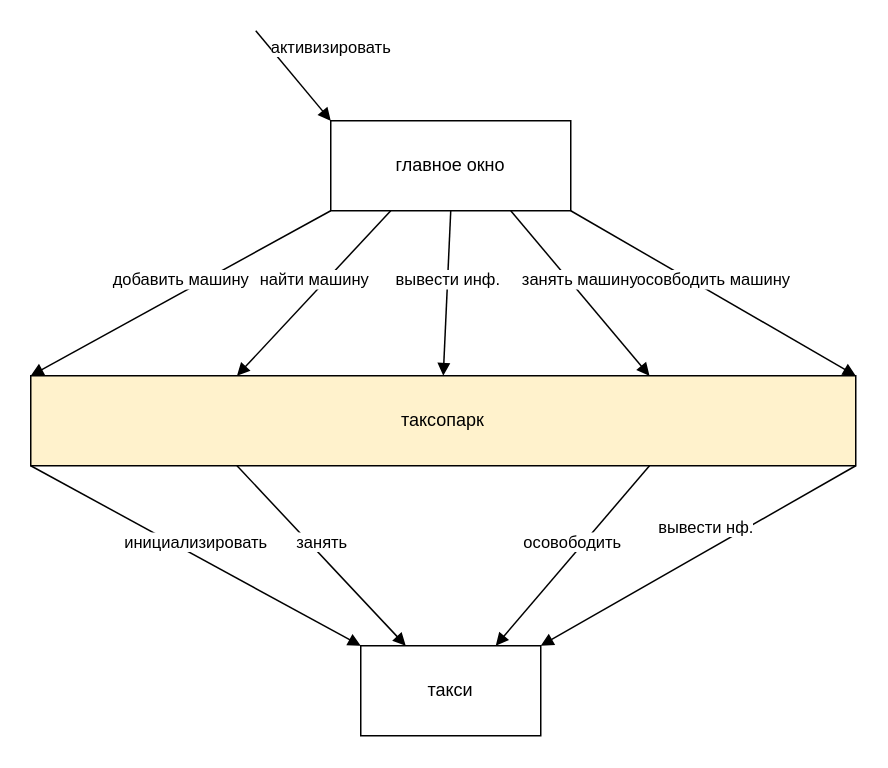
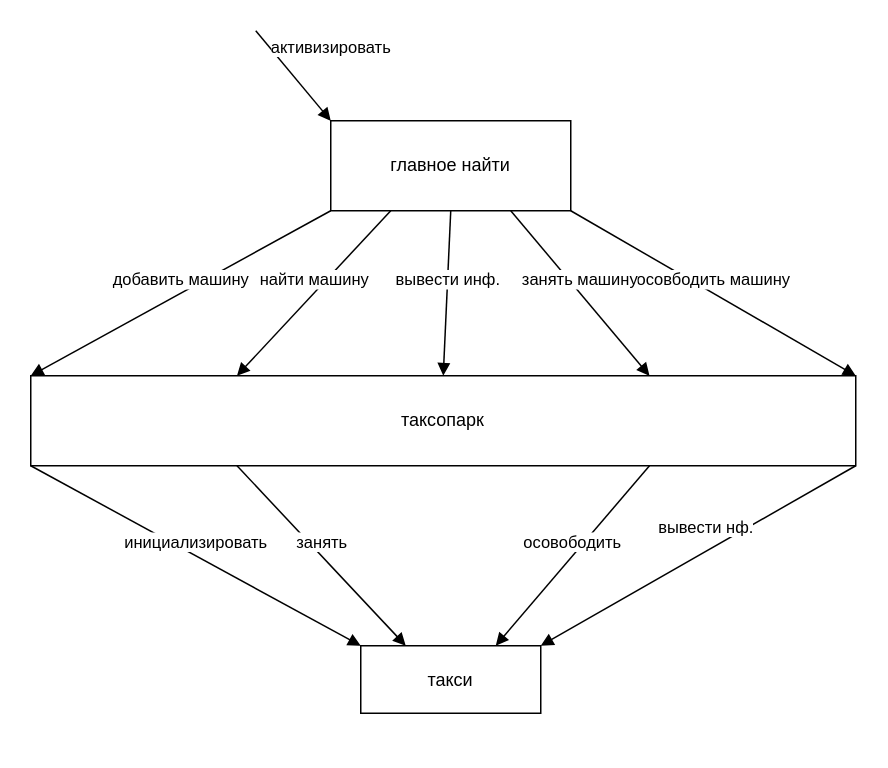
  <mxCell id="0" />
  <mxCell id="1" parent="0" />
- <mxCell id="2" value="главное окно" style="rounded=0;whiteSpace=wrap;html=1;" vertex="1" parent="1"><mxGeometry x="220" y="80" width="160" height="60" as="geometry" /></mxCell>
- <mxCell id="3" value="таксопарк" style="rounded=0;whiteSpace=wrap;html=1;fillColor=#fff2cc;" vertex="1" parent="1"><mxGeometry x="20" y="250" width="550" height="60" as="geometry" /></mxCell>
- <mxCell id="4" value="такси" style="rounded=0;whiteSpace=wrap;html=1;" vertex="1" parent="1"><mxGeometry x="240" y="430" width="120" height="60" as="geometry" /></mxCell>
+ <mxCell id="2" value="главное найти" style="rounded=0;whiteSpace=wrap;html=1;" vertex="1" parent="1"><mxGeometry x="220" y="80" width="160" height="60" as="geometry" /></mxCell>
+ <mxCell id="3" value="таксопарк" style="rounded=0;whiteSpace=wrap;html=1;" vertex="1" parent="1"><mxGeometry x="20" y="250" width="550" height="60" as="geometry" /></mxCell>
+ <mxCell id="4" value="такси" style="rounded=0;whiteSpace=wrap;html=1;" vertex="1" parent="1"><mxGeometry x="240" y="430" width="120" height="45" as="geometry" /></mxCell>
  <mxCell id="5" value="активизировать" style="html=1;verticalAlign=bottom;endArrow=block;entryX=0;entryY=0;entryDx=0;entryDy=0;" edge="1" parent="1" target="2"><mxGeometry x="0.213" y="26" width="80" relative="1" as="geometry"><mxPoint x="170" y="20" as="sourcePoint" /><mxPoint x="320" y="510" as="targetPoint" /><mxPoint y="1" as="offset" /></mxGeometry></mxCell>
  <mxCell id="6" value="добавить машину" style="html=1;verticalAlign=bottom;endArrow=block;exitX=0;exitY=1;exitDx=0;exitDy=0;entryX=0;entryY=0;entryDx=0;entryDy=0;" edge="1" parent="1" source="2" target="3"><mxGeometry width="80" relative="1" as="geometry"><mxPoint x="160" y="510" as="sourcePoint" /><mxPoint x="240" y="250" as="targetPoint" /></mxGeometry></mxCell>
  <mxCell id="7" value="вывести инф." style="html=1;verticalAlign=bottom;endArrow=block;exitX=0.5;exitY=1;exitDx=0;exitDy=0;entryX=0.5;entryY=0;entryDx=0;entryDy=0;" edge="1" parent="1" source="2" target="3"><mxGeometry width="80" relative="1" as="geometry"><mxPoint x="160" y="510" as="sourcePoint" /><mxPoint x="240" y="510" as="targetPoint" /></mxGeometry></mxCell>
  <mxCell id="8" value="осовбодить машину" style="html=1;verticalAlign=bottom;endArrow=block;exitX=1;exitY=1;exitDx=0;exitDy=0;entryX=1;entryY=0;entryDx=0;entryDy=0;" edge="1" parent="1" source="2" target="3"><mxGeometry width="80" relative="1" as="geometry"><mxPoint x="160" y="510" as="sourcePoint" /><mxPoint x="240" y="510" as="targetPoint" /></mxGeometry></mxCell>
  <mxCell id="9" value="найти машину" style="html=1;verticalAlign=bottom;endArrow=block;exitX=0.25;exitY=1;exitDx=0;exitDy=0;entryX=0.25;entryY=0;entryDx=0;entryDy=0;" edge="1" parent="1" source="2" target="3"><mxGeometry width="80" relative="1" as="geometry"><mxPoint x="-10" y="510" as="sourcePoint" /><mxPoint x="70" y="510" as="targetPoint" /></mxGeometry></mxCell>
  <mxCell id="10" value="занять машину" style="html=1;verticalAlign=bottom;endArrow=block;exitX=0.75;exitY=1;exitDx=0;exitDy=0;entryX=0.75;entryY=0;entryDx=0;entryDy=0;" edge="1" parent="1" source="2" target="3"><mxGeometry width="80" relative="1" as="geometry"><mxPoint x="-10" y="510" as="sourcePoint" /><mxPoint x="70" y="510" as="targetPoint" /></mxGeometry></mxCell>
  <mxCell id="11" value="инициализировать" style="html=1;verticalAlign=bottom;endArrow=block;exitX=0;exitY=1;exitDx=0;exitDy=0;entryX=0;entryY=0;entryDx=0;entryDy=0;" edge="1" parent="1" source="3" target="4"><mxGeometry width="80" relative="1" as="geometry"><mxPoint x="10" y="510" as="sourcePoint" /><mxPoint x="90" y="510" as="targetPoint" /></mxGeometry></mxCell>
  <mxCell id="12" value="вывести нф." style="html=1;verticalAlign=bottom;endArrow=block;exitX=1;exitY=1;exitDx=0;exitDy=0;entryX=1;entryY=0;entryDx=0;entryDy=0;" edge="1" parent="1" source="3" target="4"><mxGeometry x="-0.077" y="-6" width="80" relative="1" as="geometry"><mxPoint x="10" y="510" as="sourcePoint" /><mxPoint x="90" y="510" as="targetPoint" /><mxPoint as="offset" /></mxGeometry></mxCell>
  <mxCell id="13" value="занять" style="html=1;verticalAlign=bottom;endArrow=block;exitX=0.25;exitY=1;exitDx=0;exitDy=0;entryX=0.25;entryY=0;entryDx=0;entryDy=0;" edge="1" parent="1" source="3" target="4"><mxGeometry width="80" relative="1" as="geometry"><mxPoint x="10" y="510" as="sourcePoint" /><mxPoint x="90" y="510" as="targetPoint" /></mxGeometry></mxCell>
  <mxCell id="14" value="осовободить" style="html=1;verticalAlign=bottom;endArrow=block;exitX=0.75;exitY=1;exitDx=0;exitDy=0;entryX=0.75;entryY=0;entryDx=0;entryDy=0;" edge="1" parent="1" source="3" target="4"><mxGeometry width="80" relative="1" as="geometry"><mxPoint x="10" y="510" as="sourcePoint" /><mxPoint x="90" y="510" as="targetPoint" /></mxGeometry></mxCell>
